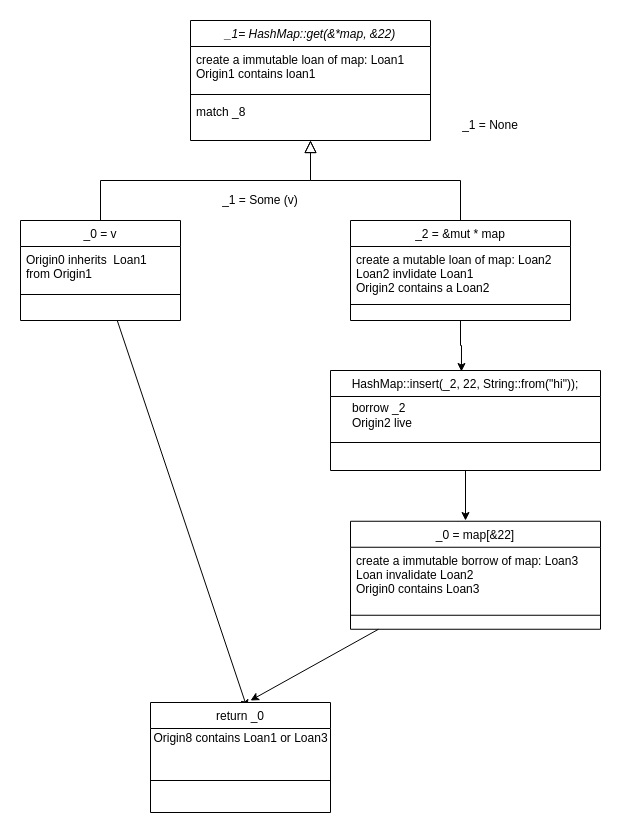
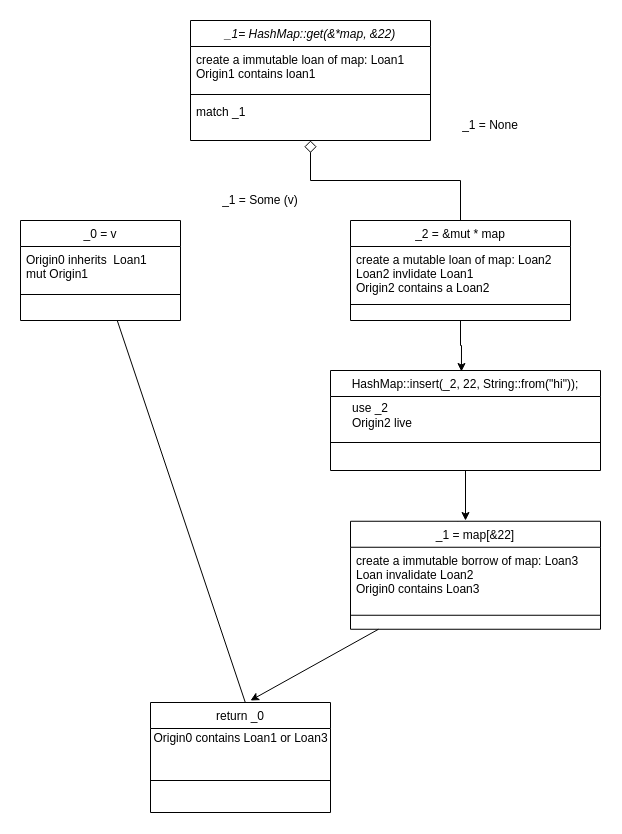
  <mxCell id="0" />
  <mxCell id="1" parent="0" />
  <mxCell id="2" value="_1= HashMap::get(&amp;*map, &amp;22)" style="swimlane;fontStyle=2;align=center;verticalAlign=top;childLayout=stackLayout;horizontal=1;startSize=26;horizontalStack=0;resizeParent=1;resizeLast=0;collapsible=1;marginBottom=0;rounded=0;shadow=0;strokeWidth=1;" parent="1" vertex="1"><mxGeometry x="190" y="20" width="240" height="120" as="geometry"><mxRectangle x="220" y="120" width="160" height="26" as="alternateBounds" /></mxGeometry></mxCell>
  <mxCell id="3" value="create a immutable loan of map: Loan1&#10;Origin1 contains loan1" style="text;align=left;verticalAlign=top;spacingLeft=4;spacingRight=4;overflow=hidden;rotatable=0;points=[[0,0.5],[1,0.5]];portConstraint=eastwest;" parent="2" vertex="1"><mxGeometry y="26" width="240" height="44" as="geometry" /></mxCell>
  <mxCell id="4" value="" style="line;html=1;strokeWidth=1;align=left;verticalAlign=middle;spacingTop=-1;spacingLeft=3;spacingRight=3;rotatable=0;labelPosition=right;points=[];portConstraint=eastwest;" parent="2" vertex="1"><mxGeometry y="70" width="240" height="8" as="geometry" /></mxCell>
- <mxCell id="5" value="match _8" style="text;align=left;verticalAlign=top;spacingLeft=4;spacingRight=4;overflow=hidden;rotatable=0;points=[[0,0.5],[1,0.5]];portConstraint=eastwest;" parent="2" vertex="1"><mxGeometry y="78" width="240" height="28" as="geometry" /></mxCell>
- <mxCell id="6" style="edgeStyle=none;rounded=0;orthogonalLoop=1;jettySize=auto;html=1;entryX=0.537;entryY=0.05;entryDx=0;entryDy=0;entryPerimeter=0;" edge="1" parent="1" source="7" target="27"><mxGeometry relative="1" as="geometry" /></mxCell>
+ <mxCell id="5" value="match _1" style="text;align=left;verticalAlign=top;spacingLeft=4;spacingRight=4;overflow=hidden;rotatable=0;points=[[0,0.5],[1,0.5]];portConstraint=eastwest;" parent="2" vertex="1"><mxGeometry y="78" width="240" height="28" as="geometry" /></mxCell>
+ <mxCell id="6" style="edgeStyle=none;rounded=0;orthogonalLoop=1;jettySize=auto;html=1;entryX=0.537;entryY=0.05;entryDx=0;entryDy=0;entryPerimeter=0;endArrow=none;" edge="1" parent="1" source="7" target="27"><mxGeometry relative="1" as="geometry" /></mxCell>
  <mxCell id="7" value="_0 = v" style="swimlane;fontStyle=0;align=center;verticalAlign=top;childLayout=stackLayout;horizontal=1;startSize=26;horizontalStack=0;resizeParent=1;resizeLast=0;collapsible=1;marginBottom=0;rounded=0;shadow=0;strokeWidth=1;" parent="1" vertex="1"><mxGeometry x="20" y="220" width="160" height="100" as="geometry"><mxRectangle x="130" y="380" width="160" height="26" as="alternateBounds" /></mxGeometry></mxCell>
- <mxCell id="8" value="Origin0 inherits  Loan1 &#10;from Origin1" style="text;align=left;verticalAlign=top;spacingLeft=4;spacingRight=4;overflow=hidden;rotatable=0;points=[[0,0.5],[1,0.5]];portConstraint=eastwest;" parent="7" vertex="1"><mxGeometry y="26" width="160" height="44" as="geometry" /></mxCell>
+ <mxCell id="8" value="Origin0 inherits  Loan1 &#10;mut Origin1" style="text;align=left;verticalAlign=top;spacingLeft=4;spacingRight=4;overflow=hidden;rotatable=0;points=[[0,0.5],[1,0.5]];portConstraint=eastwest;" parent="7" vertex="1"><mxGeometry y="26" width="160" height="44" as="geometry" /></mxCell>
  <mxCell id="9" value="" style="line;html=1;strokeWidth=1;align=left;verticalAlign=middle;spacingTop=-1;spacingLeft=3;spacingRight=3;rotatable=0;labelPosition=right;points=[];portConstraint=eastwest;" parent="7" vertex="1"><mxGeometry y="70" width="160" height="8" as="geometry" /></mxCell>
- <mxCell id="10" value="" style="endArrow=block;endSize=10;endFill=0;shadow=0;strokeWidth=1;rounded=0;edgeStyle=elbowEdgeStyle;elbow=vertical;" parent="1" source="7" target="2" edge="1"><mxGeometry width="160" relative="1" as="geometry"><mxPoint x="170" y="103" as="sourcePoint" /><mxPoint x="170" y="103" as="targetPoint" /></mxGeometry></mxCell>
  <mxCell id="11" style="edgeStyle=orthogonalEdgeStyle;rounded=0;orthogonalLoop=1;jettySize=auto;html=1;entryX=0.485;entryY=0.01;entryDx=0;entryDy=0;entryPerimeter=0;" edge="1" parent="1" source="12" target="20"><mxGeometry relative="1" as="geometry" /></mxCell>
  <mxCell id="12" value="_2 = &amp;mut * map" style="swimlane;fontStyle=0;align=center;verticalAlign=top;childLayout=stackLayout;horizontal=1;startSize=26;horizontalStack=0;resizeParent=1;resizeLast=0;collapsible=1;marginBottom=0;rounded=0;shadow=0;strokeWidth=1;" parent="1" vertex="1"><mxGeometry x="350" y="220" width="220" height="100" as="geometry"><mxRectangle x="340" y="380" width="170" height="26" as="alternateBounds" /></mxGeometry></mxCell>
  <mxCell id="13" value="create a mutable loan of map: Loan2&#10;Loan2 invlidate Loan1&#10;Origin2 contains a Loan2" style="text;align=left;verticalAlign=top;spacingLeft=4;spacingRight=4;overflow=hidden;rotatable=0;points=[[0,0.5],[1,0.5]];portConstraint=eastwest;" parent="12" vertex="1"><mxGeometry y="26" width="220" height="54" as="geometry" /></mxCell>
  <mxCell id="14" value="" style="line;html=1;strokeWidth=1;align=left;verticalAlign=middle;spacingTop=-1;spacingLeft=3;spacingRight=3;rotatable=0;labelPosition=right;points=[];portConstraint=eastwest;" parent="12" vertex="1"><mxGeometry y="80" width="220" height="8" as="geometry" /></mxCell>
- <mxCell id="15" value="" style="endArrow=block;endSize=10;endFill=0;shadow=0;strokeWidth=1;rounded=0;edgeStyle=elbowEdgeStyle;elbow=vertical;" parent="1" source="12" target="2" edge="1"><mxGeometry width="160" relative="1" as="geometry"><mxPoint x="180" y="273" as="sourcePoint" /><mxPoint x="280" y="171" as="targetPoint" /></mxGeometry></mxCell>
+ <mxCell id="15" value="" style="endArrow=diamond;endSize=10;endFill=0;shadow=0;strokeWidth=1;rounded=0;edgeStyle=elbowEdgeStyle;elbow=vertical;" parent="1" source="12" target="2" edge="1"><mxGeometry width="160" relative="1" as="geometry"><mxPoint x="180" y="273" as="sourcePoint" /><mxPoint x="280" y="171" as="targetPoint" /></mxGeometry></mxCell>
  <mxCell id="16" value="&lt;span&gt;_1 = Some (v)&lt;/span&gt;" style="text;html=1;strokeColor=none;fillColor=none;align=center;verticalAlign=middle;whiteSpace=wrap;rounded=0;" vertex="1" parent="1"><mxGeometry x="200" y="185" width="120" height="30" as="geometry" /></mxCell>
  <mxCell id="17" value="&lt;span&gt;_1 = None&lt;/span&gt;" style="text;html=1;strokeColor=none;fillColor=none;align=center;verticalAlign=middle;whiteSpace=wrap;rounded=0;" vertex="1" parent="1"><mxGeometry x="440" y="110" width="100" height="30" as="geometry" /></mxCell>
  <mxCell id="18" style="edgeStyle=none;rounded=0;orthogonalLoop=1;jettySize=auto;html=1;entryX=0.429;entryY=-0.007;entryDx=0;entryDy=0;entryPerimeter=0;" edge="1" parent="1" target="24"><mxGeometry relative="1" as="geometry"><mxPoint x="458.847" y="540.76" as="sourcePoint" /></mxGeometry></mxCell>
  <mxCell id="19" style="edgeStyle=none;rounded=0;orthogonalLoop=1;jettySize=auto;html=1;" edge="1" parent="1" source="20"><mxGeometry relative="1" as="geometry"><mxPoint x="465" y="520" as="targetPoint" /></mxGeometry></mxCell>
  <mxCell id="20" value="HashMap::insert(_2, 22, String::from(&quot;hi&quot;));" style="swimlane;fontStyle=0;align=center;verticalAlign=top;childLayout=stackLayout;horizontal=1;startSize=26;horizontalStack=0;resizeParent=1;resizeLast=0;collapsible=1;marginBottom=0;rounded=0;shadow=0;strokeWidth=1;" vertex="1" parent="1"><mxGeometry x="330" y="370" width="270" height="100" as="geometry"><mxRectangle x="340" y="380" width="170" height="26" as="alternateBounds" /></mxGeometry></mxCell>
- <mxCell id="21" value="&lt;br&gt;&amp;nbsp; &amp;nbsp; &amp;nbsp; borrow _2&lt;br&gt;&amp;nbsp; &amp;nbsp; &amp;nbsp; Origin2 live" style="text;html=1;strokeColor=none;fillColor=none;align=left;verticalAlign=middle;whiteSpace=wrap;rounded=0;" vertex="1" parent="20"><mxGeometry y="26" width="270" height="24" as="geometry" /></mxCell>
+ <mxCell id="21" value="&lt;br&gt;&amp;nbsp; &amp;nbsp; &amp;nbsp; use _2&lt;br&gt;&amp;nbsp; &amp;nbsp; &amp;nbsp; Origin2 live" style="text;html=1;strokeColor=none;fillColor=none;align=left;verticalAlign=middle;whiteSpace=wrap;rounded=0;" vertex="1" parent="20"><mxGeometry y="26" width="270" height="24" as="geometry" /></mxCell>
  <mxCell id="22" value="" style="line;html=1;strokeWidth=1;align=left;verticalAlign=middle;spacingTop=-1;spacingLeft=3;spacingRight=3;rotatable=0;labelPosition=right;points=[];portConstraint=eastwest;" vertex="1" parent="20"><mxGeometry y="50" width="270" height="44" as="geometry" /></mxCell>
  <mxCell id="23" style="edgeStyle=none;rounded=0;orthogonalLoop=1;jettySize=auto;html=1;" edge="1" parent="1" source="24"><mxGeometry relative="1" as="geometry"><mxPoint x="250" y="700" as="targetPoint" /></mxGeometry></mxCell>
- <mxCell id="24" value="_0 = map[&amp;22]" style="swimlane;fontStyle=0;align=center;verticalAlign=top;childLayout=stackLayout;horizontal=1;startSize=26;horizontalStack=0;resizeParent=1;resizeLast=0;collapsible=1;marginBottom=0;rounded=0;shadow=0;strokeWidth=1;" vertex="1" parent="1"><mxGeometry x="350" y="520.76" width="250" height="108" as="geometry"><mxRectangle x="340" y="380" width="170" height="26" as="alternateBounds" /></mxGeometry></mxCell>
+ <mxCell id="24" value="_1 = map[&amp;22]" style="swimlane;fontStyle=0;align=center;verticalAlign=top;childLayout=stackLayout;horizontal=1;startSize=26;horizontalStack=0;resizeParent=1;resizeLast=0;collapsible=1;marginBottom=0;rounded=0;shadow=0;strokeWidth=1;" vertex="1" parent="1"><mxGeometry x="350" y="520.76" width="250" height="108" as="geometry"><mxRectangle x="340" y="380" width="170" height="26" as="alternateBounds" /></mxGeometry></mxCell>
  <mxCell id="25" value="create a immutable borrow of map: Loan3&#10;Loan invalidate Loan2&#10;Origin0 contains Loan3&#10;" style="text;align=left;verticalAlign=top;spacingLeft=4;spacingRight=4;overflow=hidden;rotatable=0;points=[[0,0.5],[1,0.5]];portConstraint=eastwest;" vertex="1" parent="24"><mxGeometry y="26" width="250" height="64" as="geometry" /></mxCell>
  <mxCell id="26" value="" style="line;html=1;strokeWidth=1;align=left;verticalAlign=middle;spacingTop=-1;spacingLeft=3;spacingRight=3;rotatable=0;labelPosition=right;points=[];portConstraint=eastwest;" vertex="1" parent="24"><mxGeometry y="90" width="250" height="8" as="geometry" /></mxCell>
  <mxCell id="27" value="return _0" style="swimlane;fontStyle=0;align=center;verticalAlign=top;childLayout=stackLayout;horizontal=1;startSize=26;horizontalStack=0;resizeParent=1;resizeLast=0;collapsible=1;marginBottom=0;rounded=0;shadow=0;strokeWidth=1;" vertex="1" parent="1"><mxGeometry x="150" y="702" width="180" height="110" as="geometry"><mxRectangle x="340" y="380" width="170" height="26" as="alternateBounds" /></mxGeometry></mxCell>
- <mxCell id="28" value="Origin8 contains Loan1 or Loan3" style="text;html=1;align=center;verticalAlign=middle;resizable=0;points=[];autosize=1;strokeColor=none;fillColor=none;" vertex="1" parent="27"><mxGeometry y="26" width="180" height="20" as="geometry" /></mxCell>
+ <mxCell id="28" value="Origin0 contains Loan1 or Loan3" style="text;html=1;align=center;verticalAlign=middle;resizable=0;points=[];autosize=1;strokeColor=none;fillColor=none;" vertex="1" parent="27"><mxGeometry y="26" width="180" height="20" as="geometry" /></mxCell>
  <mxCell id="29" value="" style="line;html=1;strokeWidth=1;align=left;verticalAlign=middle;spacingTop=-1;spacingLeft=3;spacingRight=3;rotatable=0;labelPosition=right;points=[];portConstraint=eastwest;" vertex="1" parent="27"><mxGeometry y="46" width="180" height="64" as="geometry" /></mxCell>
